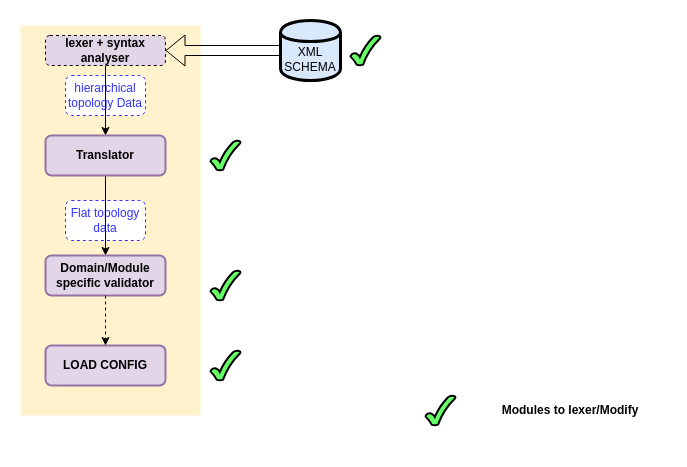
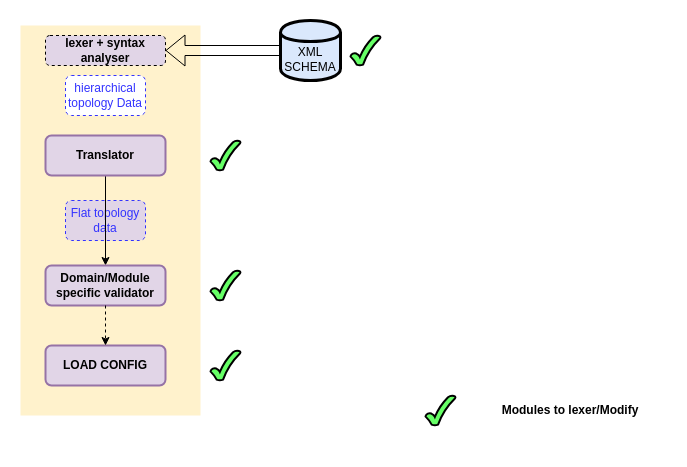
  <mxCell id="0" />
  <mxCell id="1" parent="0" />
  <mxCell id="2" value="" style="rounded=0;whiteSpace=wrap;html=1;fillColor=#fff2cc;strokeColor=none;" parent="1" vertex="1"><mxGeometry x="20" y="25" width="180" height="390" as="geometry" /></mxCell>
- <mxCell id="3" value="&lt;font color=&quot;#3333ff&quot;&gt;Flat topology data&lt;/font&gt;" style="rounded=1;whiteSpace=wrap;html=1;dashed=1;strokeColor=#3333FF;" parent="1" vertex="1"><mxGeometry x="65" y="200" width="80" height="40" as="geometry" /></mxCell>
+ <mxCell id="3" value="&lt;font color=&quot;#3333ff&quot;&gt;Flat topology data&lt;/font&gt;" style="rounded=1;whiteSpace=wrap;html=1;dashed=1;strokeColor=#3333FF;fillColor=#e1d5e7;" parent="1" vertex="1"><mxGeometry x="65" y="200" width="80" height="40" as="geometry" /></mxCell>
  <mxCell id="4" value="&lt;font color=&quot;#3333ff&quot;&gt;hierarchical topology Data&lt;/font&gt;" style="rounded=1;whiteSpace=wrap;html=1;dashed=1;strokeColor=#3333FF;" parent="1" vertex="1"><mxGeometry x="65" y="75" width="80" height="40" as="geometry" /></mxCell>
- <mxCell id="5" style="edgeStyle=elbowEdgeStyle;rounded=0;orthogonalLoop=1;jettySize=auto;html=1;exitX=0.5;exitY=1;exitDx=0;exitDy=0;entryX=0.5;entryY=0;entryDx=0;entryDy=0;" parent="1" source="6" target="8" edge="1"><mxGeometry relative="1" as="geometry" /></mxCell>
  <mxCell id="6" value="&lt;b&gt;lexer + syntax analyser&lt;/b&gt;" style="rounded=1;whiteSpace=wrap;html=1;fillColor=#e1d5e7;strokeColor=#000000;dashed=1;" parent="1" vertex="1"><mxGeometry x="45" y="35" width="120" height="30" as="geometry" /></mxCell>
  <mxCell id="7" value="" style="endArrow=classic;html=1;exitX=0.5;exitY=1;exitDx=0;exitDy=0;entryX=0.5;entryY=0;entryDx=0;entryDy=0;" parent="1" source="8" target="9" edge="1"><mxGeometry width="50" height="50" relative="1" as="geometry"><mxPoint x="-480" y="455" as="sourcePoint" /><mxPoint x="-430" y="405" as="targetPoint" /></mxGeometry></mxCell>
  <mxCell id="8" value="&lt;b&gt;Translator&lt;/b&gt;" style="rounded=1;whiteSpace=wrap;html=1;fillColor=#e1d5e7;strokeColor=#9673a6;strokeWidth=2;" parent="1" vertex="1"><mxGeometry x="45" y="135" width="120" height="40" as="geometry" /></mxCell>
- <mxCell id="9" value="&lt;b&gt;Domain/Module specific validator&lt;/b&gt;" style="rounded=1;whiteSpace=wrap;html=1;fillColor=#e1d5e7;strokeColor=#9673a6;strokeWidth=2;" parent="1" vertex="1"><mxGeometry x="45" y="255" width="120" height="40" as="geometry" /></mxCell>
+ <mxCell id="9" value="&lt;b&gt;Domain/Module specific validator&lt;/b&gt;" style="rounded=1;whiteSpace=wrap;html=1;fillColor=#e1d5e7;strokeColor=#9673a6;strokeWidth=2;" parent="1" vertex="1"><mxGeometry x="45" y="265" width="120" height="40" as="geometry" /></mxCell>
  <mxCell id="10" value="&lt;b&gt;LOAD CONFIG&lt;/b&gt;" style="rounded=1;whiteSpace=wrap;html=1;fillColor=#e1d5e7;strokeColor=#9673a6;strokeWidth=2;" parent="1" vertex="1"><mxGeometry x="45" y="345" width="120" height="40" as="geometry" /></mxCell>
  <mxCell id="11" value="" style="endArrow=classic;html=1;exitX=0.5;exitY=1;exitDx=0;exitDy=0;dashed=1;" parent="1" source="9" target="10" edge="1"><mxGeometry width="50" height="50" relative="1" as="geometry"><mxPoint x="-500" y="855" as="sourcePoint" /><mxPoint x="-450" y="805" as="targetPoint" /></mxGeometry></mxCell>
  <mxCell id="12" style="edgeStyle=elbowEdgeStyle;rounded=0;orthogonalLoop=1;jettySize=auto;html=1;exitX=0.5;exitY=1;exitDx=0;exitDy=0;" parent="1" edge="1"><mxGeometry relative="1" as="geometry"><mxPoint x="135" y="445" as="sourcePoint" /><mxPoint x="135" y="445" as="targetPoint" /></mxGeometry></mxCell>
  <mxCell id="13" value="XML SCHEMA" style="shape=cylinder;whiteSpace=wrap;html=1;boundedLbl=1;backgroundOutline=1;strokeColor=#000000;strokeWidth=3;fillColor=#dae8fc;" parent="1" vertex="1"><mxGeometry x="280" y="20" width="60" height="60" as="geometry" /></mxCell>
  <mxCell id="14" value="" style="verticalLabelPosition=bottom;verticalAlign=top;html=1;shape=mxgraph.basic.tick;strokeColor=#000000;strokeWidth=2;fillColor=#66FF66;gradientColor=none;" parent="1" vertex="1"><mxGeometry x="210" y="140" width="30" height="30" as="geometry" /></mxCell>
  <mxCell id="15" value="" style="verticalLabelPosition=bottom;verticalAlign=top;html=1;shape=mxgraph.basic.tick;strokeColor=#000000;strokeWidth=2;fillColor=#66FF66;gradientColor=none;" parent="1" vertex="1"><mxGeometry x="350" y="35" width="30" height="30" as="geometry" /></mxCell>
  <mxCell id="16" value="" style="verticalLabelPosition=bottom;verticalAlign=top;html=1;shape=mxgraph.basic.tick;strokeColor=#000000;strokeWidth=2;fillColor=#66FF66;gradientColor=none;" parent="1" vertex="1"><mxGeometry x="210" y="270" width="30" height="30" as="geometry" /></mxCell>
  <mxCell id="17" value="" style="verticalLabelPosition=bottom;verticalAlign=top;html=1;shape=mxgraph.basic.tick;strokeColor=#000000;strokeWidth=2;fillColor=#66FF66;gradientColor=none;" parent="1" vertex="1"><mxGeometry x="210" y="350" width="30" height="30" as="geometry" /></mxCell>
  <mxCell id="18" value="" style="group" parent="1" vertex="1" connectable="0"><mxGeometry x="425" y="395" width="240" height="30" as="geometry" /></mxCell>
  <mxCell id="19" value="" style="verticalLabelPosition=bottom;verticalAlign=top;html=1;shape=mxgraph.basic.tick;strokeColor=#000000;strokeWidth=2;fillColor=#66FF66;gradientColor=none;" parent="18" vertex="1"><mxGeometry width="30" height="30" as="geometry" /></mxCell>
  <mxCell id="20" value="&lt;b&gt;Modules to lexer/Modify&lt;/b&gt;" style="text;html=1;strokeColor=none;fillColor=none;align=center;verticalAlign=middle;whiteSpace=wrap;rounded=0;" parent="18" vertex="1"><mxGeometry x="50" y="5" width="190" height="20" as="geometry" /></mxCell>
  <mxCell id="21" value="" style="shape=flexArrow;endArrow=classic;html=1;entryX=1;entryY=0.5;entryDx=0;entryDy=0;exitX=0;exitY=0.5;exitDx=0;exitDy=0;" parent="1" source="13" target="6" edge="1"><mxGeometry width="50" height="50" relative="1" as="geometry"><mxPoint x="330" y="285" as="sourcePoint" /><mxPoint x="380" y="235" as="targetPoint" /></mxGeometry></mxCell>
